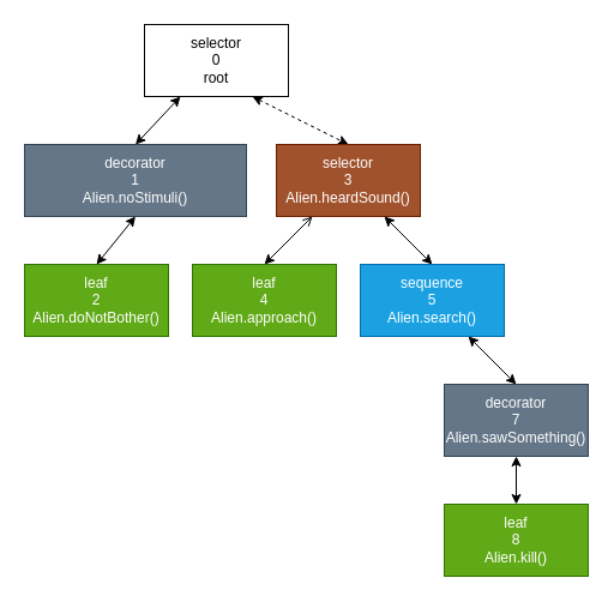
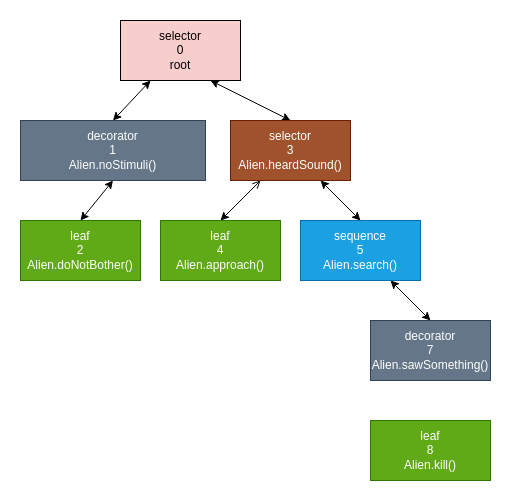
  <mxCell id="0" />
  <mxCell id="1" parent="0" />
- <mxCell id="2" style="rounded=0;orthogonalLoop=1;jettySize=auto;html=1;exitX=0.75;exitY=1;exitDx=0;exitDy=0;entryX=0.5;entryY=0;entryDx=0;entryDy=0;startArrow=classic;startFill=1;dashed=1;" parent="1" source="4" target="7" edge="1"><mxGeometry relative="1" as="geometry" /></mxCell>
+ <mxCell id="2" style="rounded=0;orthogonalLoop=1;jettySize=auto;html=1;exitX=0.75;exitY=1;exitDx=0;exitDy=0;entryX=0.5;entryY=0;entryDx=0;entryDy=0;startArrow=classic;startFill=1;" parent="1" source="4" target="7" edge="1"><mxGeometry relative="1" as="geometry" /></mxCell>
  <mxCell id="3" style="orthogonalLoop=1;jettySize=auto;html=1;exitX=0.25;exitY=1;exitDx=0;exitDy=0;entryX=0.5;entryY=0;entryDx=0;entryDy=0;startArrow=classic;startFill=1;" parent="1" source="4" target="6" edge="1"><mxGeometry relative="1" as="geometry" /></mxCell>
- <mxCell id="4" value="selector&lt;br&gt;0&lt;br&gt;root" style="rounded=0;whiteSpace=wrap;html=1;" parent="1" vertex="1"><mxGeometry x="120" y="20" width="120" height="60" as="geometry" /></mxCell>
+ <mxCell id="4" value="selector&lt;br&gt;0&lt;br&gt;root" style="rounded=0;whiteSpace=wrap;html=1;fillColor=#f8cecc;" parent="1" vertex="1"><mxGeometry x="120" y="20" width="120" height="60" as="geometry" /></mxCell>
  <mxCell id="5" style="edgeStyle=none;rounded=0;orthogonalLoop=1;jettySize=auto;html=1;exitX=0.5;exitY=1;exitDx=0;exitDy=0;entryX=0.5;entryY=0;entryDx=0;entryDy=0;startArrow=classic;startFill=1;" parent="1" source="6" target="16" edge="1"><mxGeometry relative="1" as="geometry" /></mxCell>
  <mxCell id="6" value="decorator&lt;br&gt;1&lt;br&gt;Alien.noStimuli()" style="rounded=0;whiteSpace=wrap;html=1;fillColor=#647687;strokeColor=#314354;fontColor=#ffffff;" parent="1" vertex="1"><mxGeometry x="20" y="120" width="185" height="60" as="geometry" /></mxCell>
  <mxCell id="7" value="selector&lt;br&gt;3&lt;br&gt;Alien.heardSound()" style="rounded=0;whiteSpace=wrap;html=1;fillColor=#a0522d;strokeColor=#6D1F00;fontColor=#ffffff;" parent="1" vertex="1"><mxGeometry x="230" y="120" width="120" height="60" as="geometry" /></mxCell>
  <mxCell id="8" value="leaf&lt;br&gt;8&lt;br&gt;Alien.kill()" style="rounded=0;whiteSpace=wrap;html=1;fillColor=#60a917;strokeColor=#2D7600;fontColor=#ffffff;" parent="1" vertex="1"><mxGeometry x="370" y="420" width="120" height="60" as="geometry" /></mxCell>
  <mxCell id="9" style="edgeStyle=none;rounded=0;orthogonalLoop=1;jettySize=auto;html=1;exitX=0.5;exitY=0;exitDx=0;exitDy=0;entryX=0.75;entryY=1;entryDx=0;entryDy=0;startArrow=classic;startFill=1;" parent="1" source="11" target="13" edge="1"><mxGeometry relative="1" as="geometry" /></mxCell>
- <mxCell id="10" style="edgeStyle=none;rounded=0;orthogonalLoop=1;jettySize=auto;html=1;exitX=0.5;exitY=1;exitDx=0;exitDy=0;entryX=0.5;entryY=0;entryDx=0;entryDy=0;startArrow=classic;startFill=1;" parent="1" source="11" target="8" edge="1"><mxGeometry relative="1" as="geometry" /></mxCell>
  <mxCell id="11" value="decorator&lt;br&gt;7&lt;br&gt;Alien.sawSomething()" style="rounded=0;whiteSpace=wrap;html=1;fillColor=#647687;strokeColor=#314354;fontColor=#ffffff;" parent="1" vertex="1"><mxGeometry x="370" y="320" width="120" height="60" as="geometry" /></mxCell>
  <mxCell id="12" style="edgeStyle=none;rounded=0;orthogonalLoop=1;jettySize=auto;html=1;exitX=0.5;exitY=0;exitDx=0;exitDy=0;entryX=0.75;entryY=1;entryDx=0;entryDy=0;startArrow=classic;startFill=1;" parent="1" source="13" target="7" edge="1"><mxGeometry relative="1" as="geometry" /></mxCell>
  <mxCell id="13" value="sequence&lt;br&gt;5&lt;br&gt;Alien.search()" style="rounded=0;whiteSpace=wrap;html=1;fillColor=#1ba1e2;strokeColor=#006EAF;fontColor=#ffffff;" parent="1" vertex="1"><mxGeometry x="300" y="220" width="120" height="60" as="geometry" /></mxCell>
  <mxCell id="14" style="edgeStyle=none;rounded=0;orthogonalLoop=1;jettySize=auto;html=1;exitX=0.5;exitY=0;exitDx=0;exitDy=0;entryX=0.25;entryY=1;entryDx=0;entryDy=0;startArrow=classic;startFill=1;endArrow=open;" parent="1" source="15" target="7" edge="1"><mxGeometry relative="1" as="geometry" /></mxCell>
  <mxCell id="15" value="leaf&lt;br&gt;4&lt;br&gt;Alien.approach()" style="rounded=0;whiteSpace=wrap;html=1;fillColor=#60a917;strokeColor=#2D7600;fontColor=#ffffff;" parent="1" vertex="1"><mxGeometry x="160" y="220" width="120" height="60" as="geometry" /></mxCell>
  <mxCell id="16" value="leaf&lt;br&gt;2&lt;br&gt;Alien.doNotBother()" style="rounded=0;whiteSpace=wrap;html=1;fillColor=#60a917;strokeColor=#2D7600;fontColor=#ffffff;" parent="1" vertex="1"><mxGeometry x="20" y="220" width="120" height="60" as="geometry" /></mxCell>
